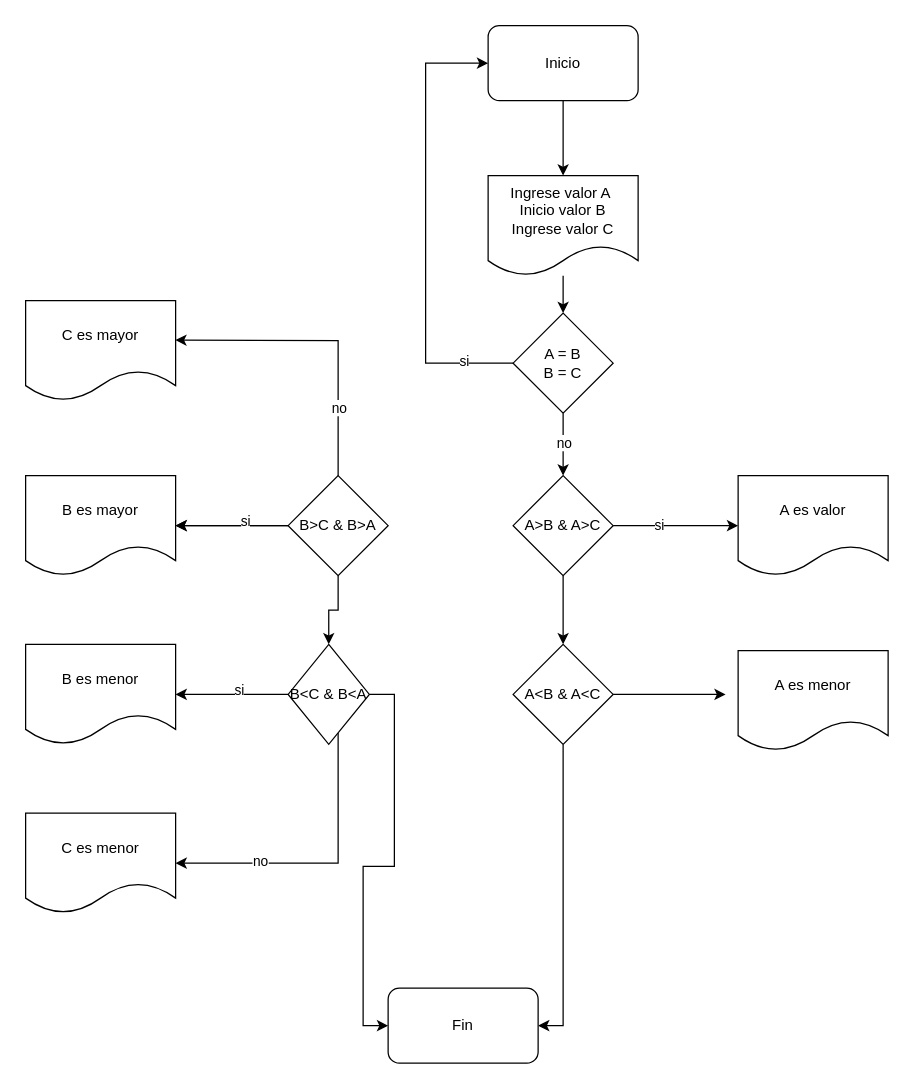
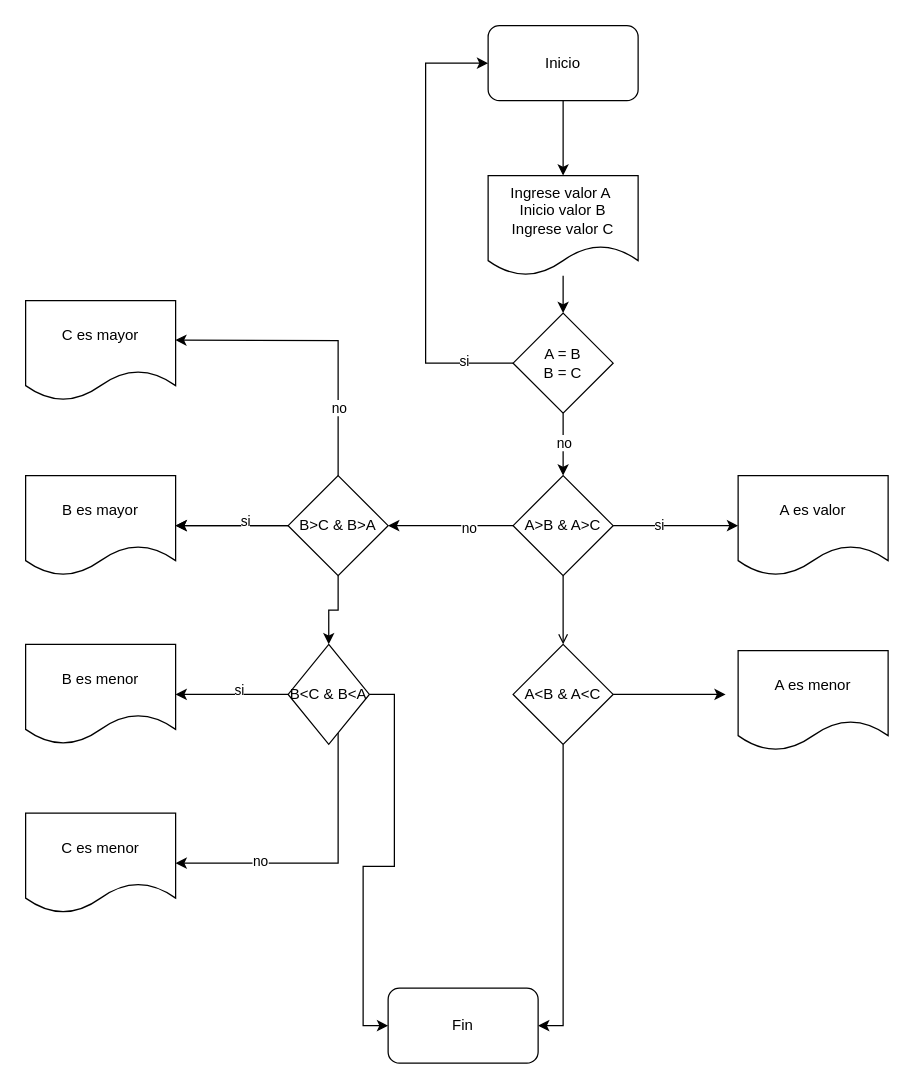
  <mxCell id="0" />
  <mxCell id="1" parent="0" />
  <mxCell id="2" style="edgeStyle=orthogonalEdgeStyle;rounded=0;orthogonalLoop=1;jettySize=auto;html=1;entryX=0.5;entryY=0;entryDx=0;entryDy=0;" edge="1" parent="1" source="3"><mxGeometry relative="1" as="geometry"><mxPoint x="450" y="140" as="targetPoint" /></mxGeometry></mxCell>
  <mxCell id="3" value="Inicio" style="rounded=1;whiteSpace=wrap;html=1;" vertex="1" parent="1"><mxGeometry x="390" y="20" width="120" height="60" as="geometry" /></mxCell>
  <mxCell id="4" value="" style="edgeStyle=orthogonalEdgeStyle;rounded=0;orthogonalLoop=1;jettySize=auto;html=1;" edge="1" parent="1" source="5"><mxGeometry relative="1" as="geometry"><mxPoint x="450" y="250" as="targetPoint" /></mxGeometry></mxCell>
  <mxCell id="5" value="Ingrese valor A&amp;nbsp;&lt;div&gt;Inicio valor B&lt;/div&gt;&lt;div&gt;Ingrese valor C&lt;/div&gt;" style="shape=document;whiteSpace=wrap;html=1;boundedLbl=1;" vertex="1" parent="1"><mxGeometry x="390" y="140" width="120" height="80" as="geometry" /></mxCell>
  <mxCell id="6" style="edgeStyle=orthogonalEdgeStyle;rounded=0;orthogonalLoop=1;jettySize=auto;html=1;" edge="1" parent="1" source="8" target="14"><mxGeometry relative="1" as="geometry" /></mxCell>
  <mxCell id="7" value="no" style="edgeLabel;html=1;align=center;verticalAlign=middle;resizable=0;points=[];" vertex="1" connectable="0" parent="6"><mxGeometry x="-0.08" relative="1" as="geometry"><mxPoint as="offset" /></mxGeometry></mxCell>
  <mxCell id="8" value="A = B&lt;br&gt;B = C" style="rhombus;whiteSpace=wrap;html=1;" vertex="1" parent="1"><mxGeometry x="410" y="250" width="80" height="80" as="geometry" /></mxCell>
  <mxCell id="9" style="edgeStyle=orthogonalEdgeStyle;rounded=0;orthogonalLoop=1;jettySize=auto;html=1;entryX=0;entryY=0.5;entryDx=0;entryDy=0;" edge="1" parent="1" source="14" target="15"><mxGeometry relative="1" as="geometry" /></mxCell>
  <mxCell id="10" value="si" style="edgeLabel;html=1;align=center;verticalAlign=middle;resizable=0;points=[];" vertex="1" connectable="0" parent="9"><mxGeometry x="-0.28" y="1" relative="1" as="geometry"><mxPoint as="offset" /></mxGeometry></mxCell>
- <mxCell id="13" style="edgeStyle=orthogonalEdgeStyle;rounded=0;orthogonalLoop=1;jettySize=auto;html=1;entryX=0.5;entryY=0;entryDx=0;entryDy=0;" edge="1" parent="1" source="14" target="27"><mxGeometry relative="1" as="geometry" /></mxCell>
+ <mxCell id="11" style="edgeStyle=orthogonalEdgeStyle;rounded=0;orthogonalLoop=1;jettySize=auto;html=1;entryX=1;entryY=0.5;entryDx=0;entryDy=0;" edge="1" parent="1" source="14" target="20"><mxGeometry relative="1" as="geometry" /></mxCell>
+ <mxCell id="12" value="no" style="edgeLabel;html=1;align=center;verticalAlign=middle;resizable=0;points=[];" vertex="1" connectable="0" parent="11"><mxGeometry x="-0.28" y="1" relative="1" as="geometry"><mxPoint as="offset" /></mxGeometry></mxCell>
+ <mxCell id="13" style="edgeStyle=orthogonalEdgeStyle;rounded=0;orthogonalLoop=1;jettySize=auto;html=1;entryX=0.5;entryY=0;entryDx=0;entryDy=0;endArrow=open;" edge="1" parent="1" source="14" target="27"><mxGeometry relative="1" as="geometry" /></mxCell>
  <mxCell id="14" value="A&amp;gt;B &amp;amp; A&amp;gt;C" style="rhombus;whiteSpace=wrap;html=1;" vertex="1" parent="1"><mxGeometry x="410" y="380" width="80" height="80" as="geometry" /></mxCell>
  <mxCell id="15" value="A es valor" style="shape=document;whiteSpace=wrap;html=1;boundedLbl=1;" vertex="1" parent="1"><mxGeometry x="590" y="380" width="120" height="80" as="geometry" /></mxCell>
  <mxCell id="16" style="edgeStyle=orthogonalEdgeStyle;rounded=0;orthogonalLoop=1;jettySize=auto;html=1;entryX=1;entryY=0.5;entryDx=0;entryDy=0;" edge="1" parent="1" source="20" target="21"><mxGeometry relative="1" as="geometry" /></mxCell>
  <mxCell id="17" style="edgeStyle=orthogonalEdgeStyle;rounded=0;orthogonalLoop=1;jettySize=auto;html=1;" edge="1" parent="1" source="20" target="34"><mxGeometry relative="1" as="geometry" /></mxCell>
  <mxCell id="18" value="" style="edgeStyle=orthogonalEdgeStyle;rounded=0;orthogonalLoop=1;jettySize=auto;html=1;" edge="1" parent="1" source="20" target="21"><mxGeometry relative="1" as="geometry" /></mxCell>
  <mxCell id="19" value="si" style="edgeLabel;html=1;align=center;verticalAlign=middle;resizable=0;points=[];" vertex="1" connectable="0" parent="18"><mxGeometry x="-0.222" y="-4" relative="1" as="geometry"><mxPoint as="offset" /></mxGeometry></mxCell>
  <mxCell id="20" value="B&amp;gt;C &amp;amp; B&amp;gt;A" style="rhombus;whiteSpace=wrap;html=1;" vertex="1" parent="1"><mxGeometry x="230" y="380" width="80" height="80" as="geometry" /></mxCell>
  <mxCell id="21" value="B es mayor" style="shape=document;whiteSpace=wrap;html=1;boundedLbl=1;" vertex="1" parent="1"><mxGeometry x="20" y="380" width="120" height="80" as="geometry" /></mxCell>
  <mxCell id="22" value="C es mayor" style="shape=document;whiteSpace=wrap;html=1;boundedLbl=1;" vertex="1" parent="1"><mxGeometry x="20" y="240" width="120" height="80" as="geometry" /></mxCell>
  <mxCell id="23" value="" style="endArrow=classic;html=1;rounded=0;exitX=0;exitY=0.5;exitDx=0;exitDy=0;entryX=0;entryY=0.5;entryDx=0;entryDy=0;" edge="1" parent="1" source="8" target="3"><mxGeometry width="50" height="50" relative="1" as="geometry"><mxPoint x="450" y="250" as="sourcePoint" /><mxPoint x="500" y="200" as="targetPoint" /><Array as="points"><mxPoint y="290" x="340" /><mxPoint y="50" x="340" /></Array></mxGeometry></mxCell>
  <mxCell id="24" value="si" style="edgeLabel;html=1;align=center;verticalAlign=middle;resizable=0;points=[];" vertex="1" connectable="0" parent="23"><mxGeometry x="-0.778" y="-2" relative="1" as="geometry"><mxPoint as="offset" /></mxGeometry></mxCell>
  <mxCell id="25" style="edgeStyle=orthogonalEdgeStyle;rounded=0;orthogonalLoop=1;jettySize=auto;html=1;" edge="1" parent="1" source="27"><mxGeometry relative="1" as="geometry"><mxPoint x="580" y="555" as="targetPoint" /></mxGeometry></mxCell>
  <mxCell id="26" style="edgeStyle=orthogonalEdgeStyle;rounded=0;orthogonalLoop=1;jettySize=auto;html=1;entryX=1;entryY=0.5;entryDx=0;entryDy=0;" edge="1" parent="1" source="27" target="39"><mxGeometry relative="1" as="geometry" /></mxCell>
  <mxCell id="27" value="A&amp;lt;B &amp;amp; A&amp;lt;C" style="rhombus;whiteSpace=wrap;html=1;" vertex="1" parent="1"><mxGeometry x="410" y="515" width="80" height="80" as="geometry" /></mxCell>
  <mxCell id="28" value="A es menor" style="shape=document;whiteSpace=wrap;html=1;boundedLbl=1;" vertex="1" parent="1"><mxGeometry x="590" y="520" width="120" height="80" as="geometry" /></mxCell>
  <mxCell id="29" style="edgeStyle=orthogonalEdgeStyle;rounded=0;orthogonalLoop=1;jettySize=auto;html=1;entryX=1;entryY=0.5;entryDx=0;entryDy=0;" edge="1" parent="1" source="34" target="35"><mxGeometry relative="1" as="geometry" /></mxCell>
  <mxCell id="30" value="si" style="edgeLabel;html=1;align=center;verticalAlign=middle;resizable=0;points=[];" vertex="1" connectable="0" parent="29"><mxGeometry x="-0.111" y="-4" relative="1" as="geometry"><mxPoint as="offset" /></mxGeometry></mxCell>
  <mxCell id="31" style="edgeStyle=orthogonalEdgeStyle;rounded=0;orthogonalLoop=1;jettySize=auto;html=1;entryX=1;entryY=0.5;entryDx=0;entryDy=0;" edge="1" parent="1" source="34" target="38"><mxGeometry relative="1" as="geometry"><Array as="points"><mxPoint x="270" y="690" /></Array></mxGeometry></mxCell>
  <mxCell id="32" value="no" style="edgeLabel;html=1;align=center;verticalAlign=middle;resizable=0;points=[];" vertex="1" connectable="0" parent="31"><mxGeometry x="0.422" y="-2" relative="1" as="geometry"><mxPoint as="offset" /></mxGeometry></mxCell>
  <mxCell id="33" style="edgeStyle=orthogonalEdgeStyle;rounded=0;orthogonalLoop=1;jettySize=auto;html=1;entryX=0;entryY=0.5;entryDx=0;entryDy=0;" edge="1" parent="1" source="34" target="39"><mxGeometry relative="1" as="geometry" /></mxCell>
  <mxCell id="34" value="B&amp;lt;C &amp;amp; B&amp;lt;A" style="rhombus;whiteSpace=wrap;html=1;" vertex="1" parent="1"><mxGeometry x="230" y="515" width="65" height="80" as="geometry" /></mxCell>
  <mxCell id="35" value="B es menor" style="shape=document;whiteSpace=wrap;html=1;boundedLbl=1;" vertex="1" parent="1"><mxGeometry x="20" y="515" width="120" height="80" as="geometry" /></mxCell>
  <mxCell id="36" value="" style="endArrow=classic;html=1;rounded=0;exitX=0.5;exitY=0;exitDx=0;exitDy=0;entryX=0.998;entryY=0.395;entryDx=0;entryDy=0;entryPerimeter=0;" edge="1" parent="1" source="20" target="22"><mxGeometry width="50" height="50" relative="1" as="geometry"><mxPoint x="400" y="480" as="sourcePoint" /><mxPoint x="450" y="430" as="targetPoint" /><Array as="points"><mxPoint x="270" y="272" /></Array></mxGeometry></mxCell>
  <mxCell id="37" value="no" style="edgeLabel;html=1;align=center;verticalAlign=middle;resizable=0;points=[];" vertex="1" connectable="0" parent="36"><mxGeometry x="-0.535" relative="1" as="geometry"><mxPoint as="offset" /></mxGeometry></mxCell>
  <mxCell id="38" value="C es menor" style="shape=document;whiteSpace=wrap;html=1;boundedLbl=1;" vertex="1" parent="1"><mxGeometry x="20" y="650" width="120" height="80" as="geometry" /></mxCell>
  <mxCell id="39" value="Fin" style="rounded=1;whiteSpace=wrap;html=1;" vertex="1" parent="1"><mxGeometry x="310" y="790" width="120" height="60" as="geometry" /></mxCell>
